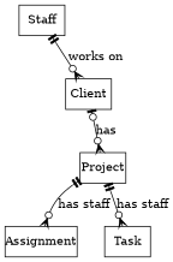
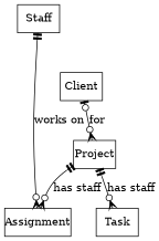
  digraph {
    node [margin=0 shape=box]
    edge [arrowhead=crowodot arrowtail=teetee dir=both]
    Project
    Task
    Assignment
    Client
    Staff
    Project -> Task [label="has staff"]
    Project -> Assignment [label="has staff"]
-   Client -> Project [arrowtail=teeodot label=has]
-   Staff -> Client [label="works on"]
+   Client -> Project [arrowtail=teeodot label=for]
+   Staff -> Assignment [label="works on"]
  }
